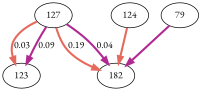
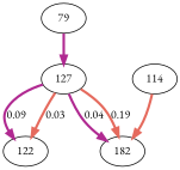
  digraph {
    fontname="EB Garamond"
    node [fontname="EB Garamond"]
    edge [color="#b02991" fontname="EB Garamond" penwidth=3]
    79
    127
-   122 [label=123]
+   122
    182
-   124
-   79 -> 182
+   124 [label=114]
+   79 -> 127
    127 -> 122 [label=0.09]
    127 -> 122 [color="#e56a5d" label=0.03]
    127 -> 182 [label=0.04]
    127 -> 182 [color="#e56a5d" label=0.19]
    124 -> 182 [color="#e56a5d"]
  }
